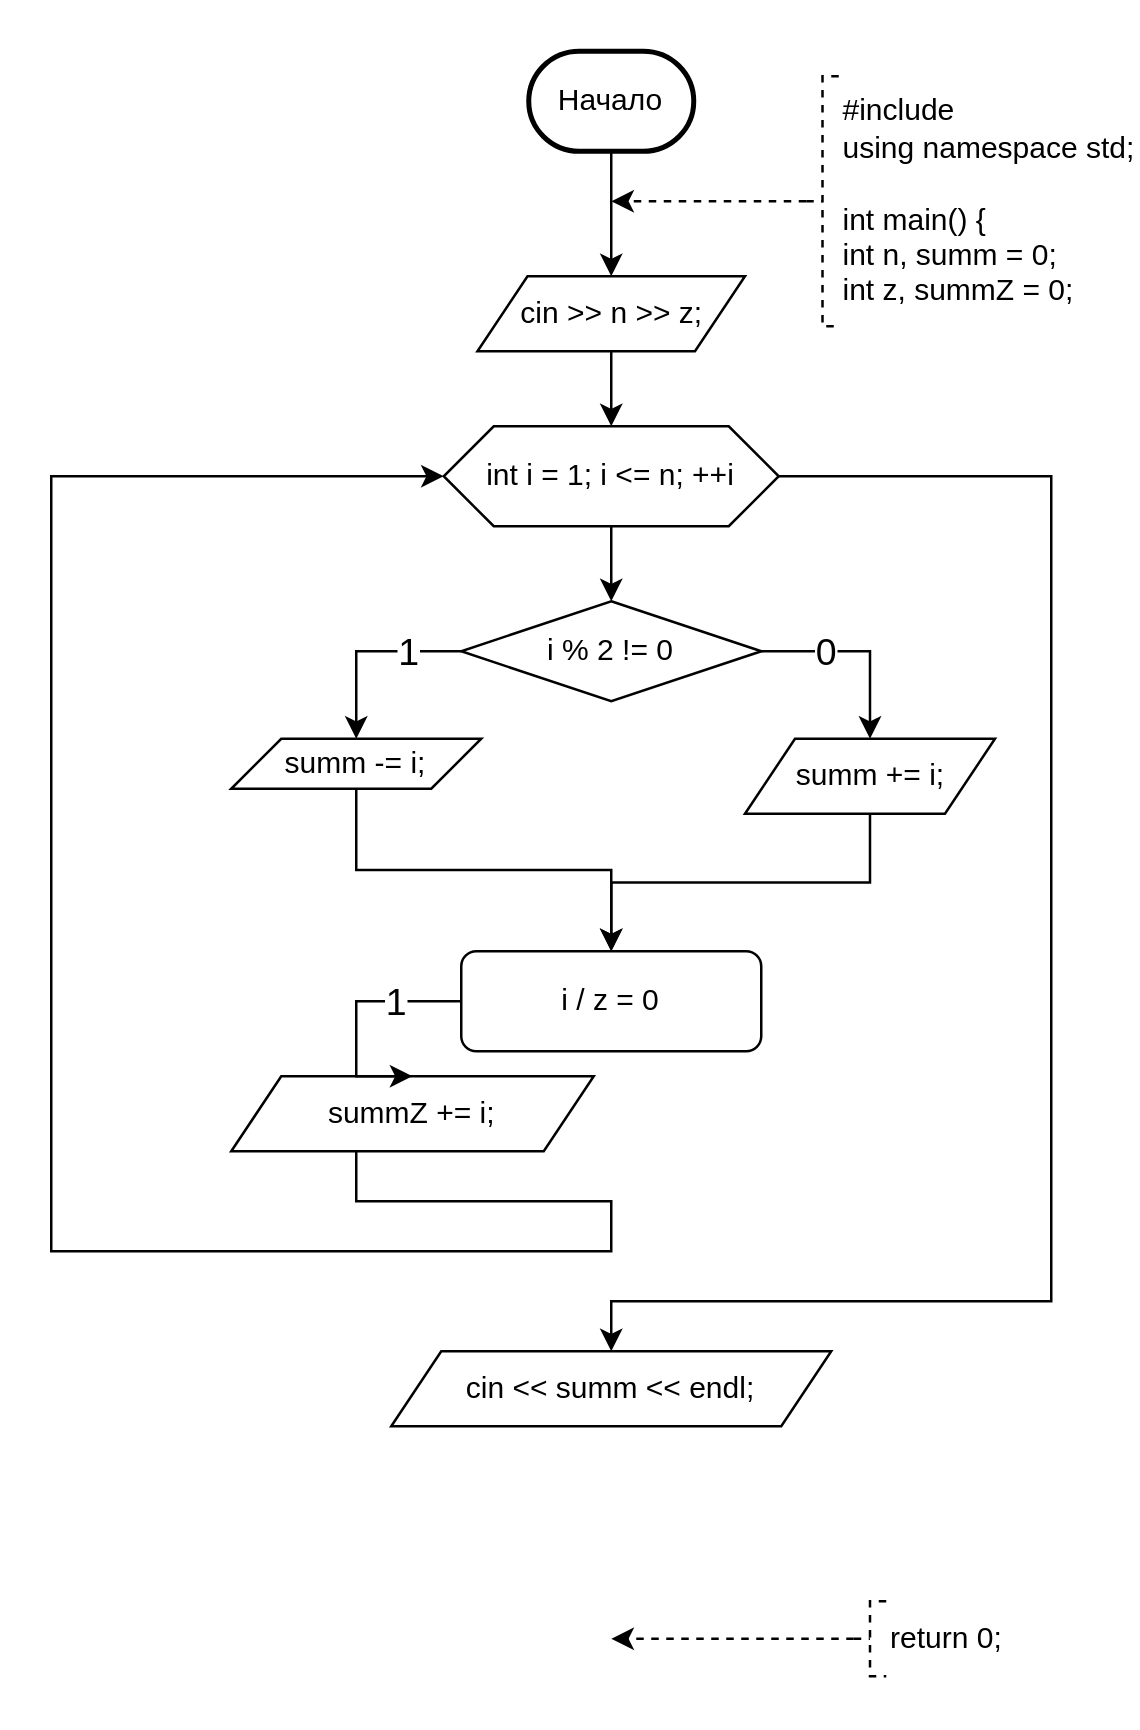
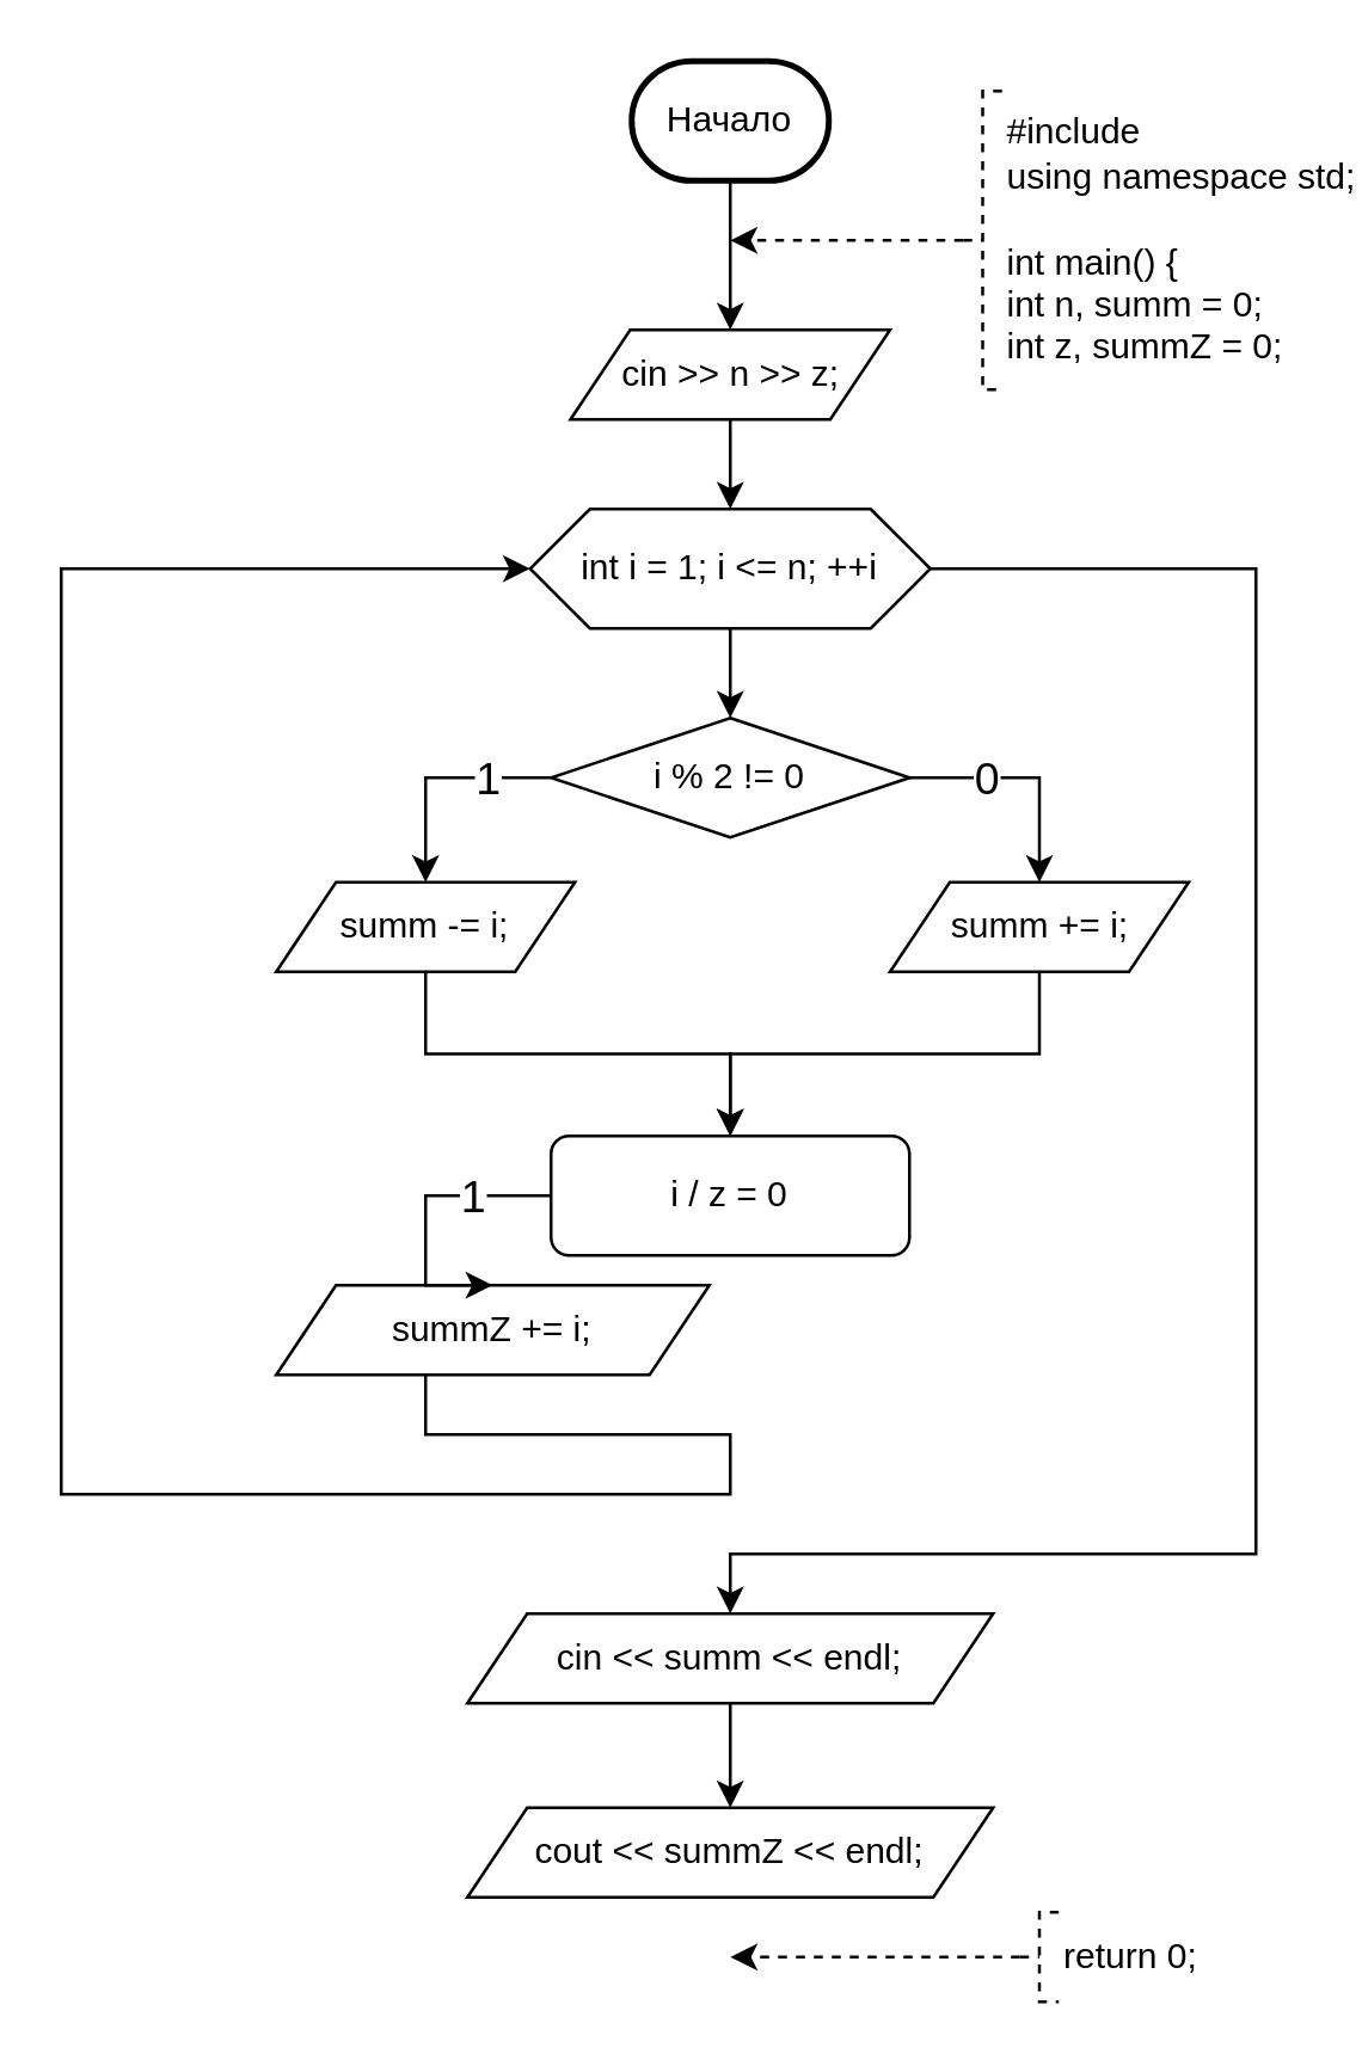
  <mxCell id="0" />
  <mxCell id="1" parent="0" />
  <mxCell id="2" style="edgeStyle=orthogonalEdgeStyle;rounded=0;orthogonalLoop=1;jettySize=auto;html=1;entryX=0.5;entryY=0;entryDx=0;entryDy=0;fontSize=15;" edge="1" parent="1" source="4" target="19"><mxGeometry relative="1" as="geometry" /></mxCell>
  <mxCell id="3" style="edgeStyle=orthogonalEdgeStyle;rounded=0;orthogonalLoop=1;jettySize=auto;html=1;entryX=0.5;entryY=0;entryDx=0;entryDy=0;fontSize=15;" edge="1" parent="1" source="4" target="23"><mxGeometry relative="1" as="geometry"><Array as="points"><mxPoint x="420" y="190" /><mxPoint x="420" y="520" /><mxPoint x="244" y="520" /></Array></mxGeometry></mxCell>
  <mxCell id="4" value="int i = 1; i &lt;= n; ++i" style="shape=hexagon;perimeter=hexagonPerimeter2;whiteSpace=wrap;html=1;fixedSize=1;" vertex="1" parent="1"><mxGeometry x="177" y="170" width="134" height="40" as="geometry" /></mxCell>
  <mxCell id="5" style="edgeStyle=orthogonalEdgeStyle;rounded=0;orthogonalLoop=1;jettySize=auto;html=1;entryX=0.5;entryY=0;entryDx=0;entryDy=0;" edge="1" parent="1" source="6" target="8"><mxGeometry relative="1" as="geometry" /></mxCell>
  <mxCell id="6" value="Начало" style="strokeWidth=2;html=1;shape=mxgraph.flowchart.terminator;whiteSpace=wrap;" vertex="1" parent="1"><mxGeometry x="211" y="20" width="66" height="40" as="geometry" /></mxCell>
  <mxCell id="7" style="edgeStyle=orthogonalEdgeStyle;rounded=0;orthogonalLoop=1;jettySize=auto;html=1;entryX=0.5;entryY=0;entryDx=0;entryDy=0;" edge="1" parent="1" source="8" target="4"><mxGeometry relative="1" as="geometry"><mxPoint x="244" y="170" as="targetPoint" /></mxGeometry></mxCell>
  <mxCell id="8" value="cin &gt;&gt; n &gt;&gt; z;" style="shape=parallelogram;perimeter=parallelogramPerimeter;whiteSpace=wrap;html=1;fixedSize=1;" vertex="1" parent="1"><mxGeometry x="190.5" y="110" width="107" height="30" as="geometry" /></mxCell>
  <mxCell id="9" style="edgeStyle=orthogonalEdgeStyle;rounded=0;orthogonalLoop=1;jettySize=auto;html=1;dashed=1;" edge="1" parent="1" source="10"><mxGeometry relative="1" as="geometry"><mxPoint x="244" y="80" as="targetPoint" /><Array as="points"><mxPoint x="296" y="80" /><mxPoint x="296" y="80" /></Array></mxGeometry></mxCell>
  <mxCell id="10" value="#include &lt;br&gt;using namespace std;&lt;br&gt;&lt;br&gt;int main() {&lt;br&gt;&#09;int n, summ = 0;&lt;br&gt;&#09;int z, summZ = 0;" style="strokeWidth=1;html=1;shape=mxgraph.flowchart.annotation_2;align=left;labelPosition=right;pointerEvents=1;dashed=1;" vertex="1" parent="1"><mxGeometry x="322" y="30" width="13" height="100" as="geometry" /></mxCell>
  <mxCell id="11" style="edgeStyle=orthogonalEdgeStyle;rounded=0;orthogonalLoop=1;jettySize=auto;html=1;entryX=0;entryY=0.5;entryDx=0;entryDy=0;fontSize=12;" edge="1" parent="1" source="12" target="4"><mxGeometry relative="1" as="geometry"><Array as="points"><mxPoint x="142" y="480" /><mxPoint x="244" y="480" /><mxPoint x="244" y="500" /><mxPoint x="20" y="500" /><mxPoint x="20" y="190" /></Array></mxGeometry></mxCell>
  <mxCell id="12" value="summZ += i;" style="shape=parallelogram;perimeter=parallelogramPerimeter;whiteSpace=wrap;html=1;fixedSize=1;fontSize=12;" vertex="1" parent="1"><mxGeometry x="92" y="430" width="145" height="30" as="geometry" /></mxCell>
  <mxCell id="13" value="1" style="edgeStyle=orthogonalEdgeStyle;rounded=0;orthogonalLoop=1;jettySize=auto;html=1;entryX=0.5;entryY=0;entryDx=0;entryDy=0;fontSize=15;" edge="1" parent="1" source="14" target="12"><mxGeometry x="-0.448" relative="1" as="geometry"><Array as="points"><mxPoint x="142" y="400" /></Array><mxPoint as="offset" /><mxPoint x="143.5" y="445" as="targetPoint" /></mxGeometry></mxCell>
  <mxCell id="14" value="i / z = 0" style="whiteSpace=wrap;html=1;rounded=1;" vertex="1" parent="1"><mxGeometry x="184" y="380" width="120" height="40" as="geometry" /></mxCell>
  <mxCell id="15" style="edgeStyle=orthogonalEdgeStyle;rounded=0;orthogonalLoop=1;jettySize=auto;html=1;fontSize=15;entryX=0.5;entryY=0;entryDx=0;entryDy=0;" edge="1" parent="1" source="16" target="14"><mxGeometry relative="1" as="geometry"><mxPoint x="190" y="350" as="targetPoint" /></mxGeometry></mxCell>
- <mxCell id="16" value="summ -= i;" style="shape=parallelogram;perimeter=parallelogramPerimeter;whiteSpace=wrap;html=1;fixedSize=1;fontSize=12;" vertex="1" parent="1"><mxGeometry x="92" y="295" width="100" height="20" as="geometry" /></mxCell>
+ <mxCell id="16" value="summ -= i;" style="shape=parallelogram;perimeter=parallelogramPerimeter;whiteSpace=wrap;html=1;fixedSize=1;fontSize=12;" vertex="1" parent="1"><mxGeometry x="92" y="295" width="100" height="30" as="geometry" /></mxCell>
  <mxCell id="17" value="1" style="edgeStyle=orthogonalEdgeStyle;rounded=0;orthogonalLoop=1;jettySize=auto;html=1;entryX=0.5;entryY=0;entryDx=0;entryDy=0;fontSize=15;" edge="1" parent="1" source="19" target="16"><mxGeometry x="-0.448" relative="1" as="geometry"><Array as="points"><mxPoint x="142" y="260" /></Array><mxPoint as="offset" /><mxPoint x="143.5" y="295" as="targetPoint" /></mxGeometry></mxCell>
  <mxCell id="18" value="0" style="edgeStyle=orthogonalEdgeStyle;rounded=0;orthogonalLoop=1;jettySize=auto;html=1;entryX=0.5;entryY=0;entryDx=0;entryDy=0;fontSize=15;" edge="1" parent="1" source="19" target="21"><mxGeometry x="-0.338" relative="1" as="geometry"><Array as="points"><mxPoint x="348" y="260" /></Array><mxPoint as="offset" /></mxGeometry></mxCell>
  <mxCell id="19" value="i % 2 != 0" style="rhombus;whiteSpace=wrap;html=1;" vertex="1" parent="1"><mxGeometry x="184" y="240" width="120" height="40" as="geometry" /></mxCell>
  <mxCell id="20" style="edgeStyle=orthogonalEdgeStyle;rounded=0;orthogonalLoop=1;jettySize=auto;html=1;entryX=0.5;entryY=0;entryDx=0;entryDy=0;fontSize=15;" edge="1" parent="1" source="21" target="14"><mxGeometry relative="1" as="geometry" /></mxCell>
  <mxCell id="21" value="summ += i;" style="shape=parallelogram;perimeter=parallelogramPerimeter;whiteSpace=wrap;html=1;fixedSize=1;" vertex="1" parent="1"><mxGeometry x="297.5" y="295" width="100" height="30" as="geometry" /></mxCell>
+ <mxCell id="22" style="edgeStyle=orthogonalEdgeStyle;rounded=0;orthogonalLoop=1;jettySize=auto;html=1;entryX=0.5;entryY=0;entryDx=0;entryDy=0;fontSize=12;" edge="1" parent="1" source="23" target="24"><mxGeometry relative="1" as="geometry" /></mxCell>
  <mxCell id="23" value="cin &amp;lt;&amp;lt; summ &amp;lt;&amp;lt; endl;" style="shape=parallelogram;perimeter=parallelogramPerimeter;whiteSpace=wrap;html=1;fixedSize=1;fontSize=12;" vertex="1" parent="1"><mxGeometry x="156" y="540" width="176" height="30" as="geometry" /></mxCell>
+ <mxCell id="24" value="cout &amp;lt;&amp;lt; summZ &amp;lt;&amp;lt; endl;" style="shape=parallelogram;perimeter=parallelogramPerimeter;whiteSpace=wrap;html=1;fixedSize=1;fontSize=12;" vertex="1" parent="1"><mxGeometry x="156" y="605" width="176" height="30" as="geometry" /></mxCell>
  <mxCell id="25" style="edgeStyle=orthogonalEdgeStyle;rounded=0;orthogonalLoop=1;jettySize=auto;html=1;exitX=0;exitY=0.5;exitDx=0;exitDy=0;exitPerimeter=0;dashed=1;" edge="1" parent="1" source="26"><mxGeometry relative="1" as="geometry"><mxPoint x="244" y="655" as="targetPoint" /><mxPoint x="334" y="730" as="sourcePoint" /></mxGeometry></mxCell>
  <mxCell id="26" value="return 0;" style="strokeWidth=1;html=1;shape=mxgraph.flowchart.annotation_2;align=left;labelPosition=right;pointerEvents=1;dashed=1;" vertex="1" parent="1"><mxGeometry x="341" y="640" width="13" height="30" as="geometry" /></mxCell>
